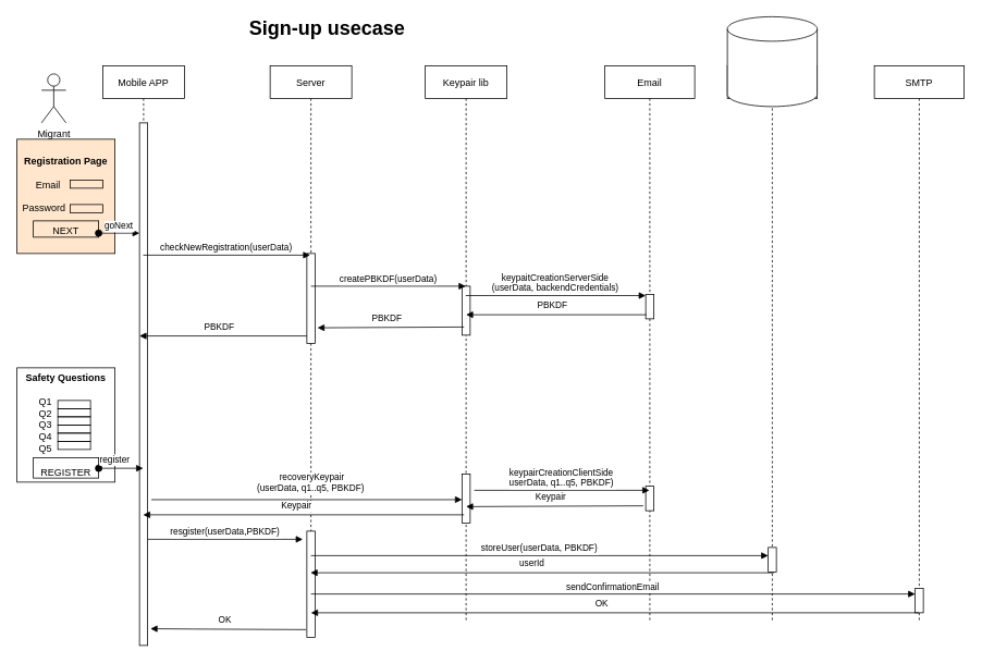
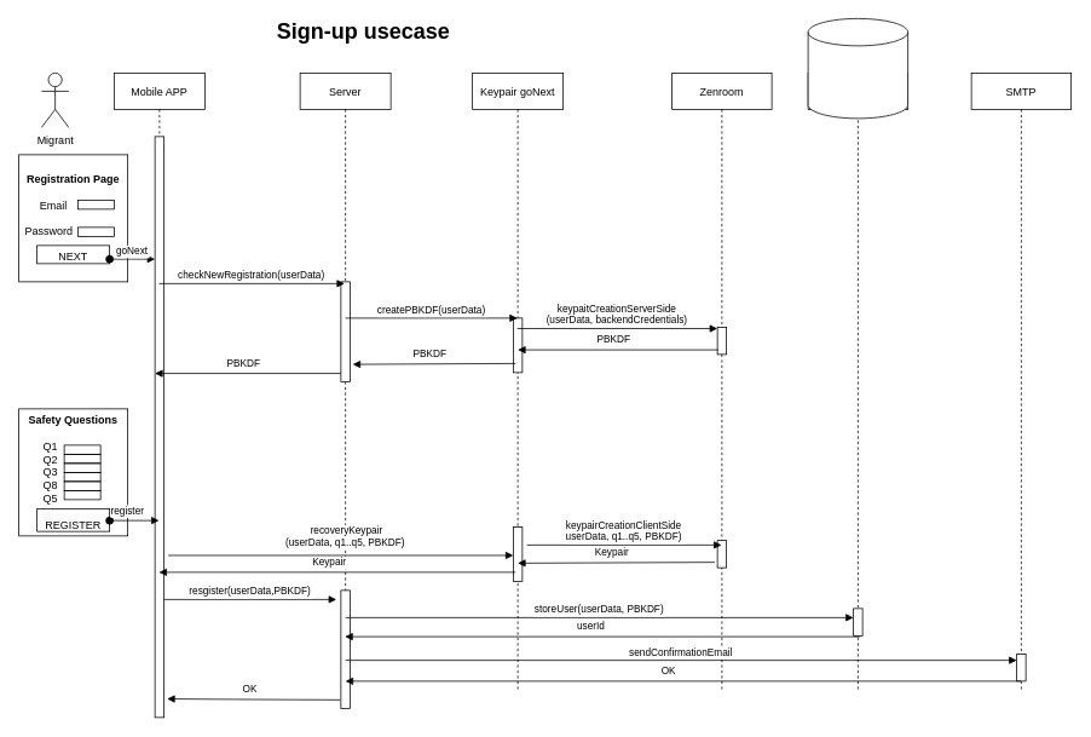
  <mxCell id="0" />
  <mxCell id="1" parent="0" />
  <mxCell id="2" value="Mobile APP" style="shape=umlLifeline;perimeter=lifelinePerimeter;container=1;collapsible=0;recursiveResize=0;rounded=0;shadow=0;strokeWidth=1;" parent="1" vertex="1"><mxGeometry x="125" y="80" width="100" height="710" as="geometry" /></mxCell>
  <mxCell id="3" value="" style="points=[];perimeter=orthogonalPerimeter;rounded=0;shadow=0;strokeWidth=1;" parent="2" vertex="1"><mxGeometry x="45" y="70" width="10" height="640" as="geometry" /></mxCell>
  <mxCell id="4" value="Server" style="shape=umlLifeline;perimeter=lifelinePerimeter;container=1;collapsible=0;recursiveResize=0;rounded=0;shadow=0;strokeWidth=1;" parent="1" vertex="1"><mxGeometry x="330" y="80" width="100" height="700" as="geometry" /></mxCell>
  <mxCell id="5" value="" style="points=[];perimeter=orthogonalPerimeter;rounded=0;shadow=0;strokeWidth=1;" parent="4" vertex="1"><mxGeometry x="45" y="230" width="10" height="110" as="geometry" /></mxCell>
  <mxCell id="6" value="" style="points=[];perimeter=orthogonalPerimeter;rounded=0;shadow=0;strokeWidth=1;" parent="4" vertex="1"><mxGeometry x="45" y="570" width="10" height="130" as="geometry" /></mxCell>
  <mxCell id="7" value="checkNewRegistration(userData)" style="verticalAlign=bottom;endArrow=block;shadow=0;strokeWidth=1;entryX=0.4;entryY=0.018;entryDx=0;entryDy=0;entryPerimeter=0;" parent="1" source="2" target="5" edge="1"><mxGeometry relative="1" as="geometry"><mxPoint x="280" y="160" as="sourcePoint" /></mxGeometry></mxCell>
- <mxCell id="8" value="Migrant" style="shape=umlActor;verticalLabelPosition=bottom;verticalAlign=top;html=1;outlineConnect=0;" parent="1" vertex="1"><mxGeometry x="50" y="90" width="30" height="60" as="geometry" /></mxCell>
- <mxCell id="9" value="Keypair lib" style="shape=umlLifeline;perimeter=lifelinePerimeter;container=1;collapsible=0;recursiveResize=0;rounded=0;shadow=0;strokeWidth=1;" parent="1" vertex="1"><mxGeometry x="520" y="80" width="100" height="680" as="geometry" /></mxCell>
+ <mxCell id="8" value="Migrant" style="shape=umlActor;verticalLabelPosition=bottom;verticalAlign=top;html=1;outlineConnect=0;" parent="1" vertex="1"><mxGeometry x="45" y="80" width="30" height="60" as="geometry" /></mxCell>
+ <mxCell id="9" value="Keypair goNext" style="shape=umlLifeline;perimeter=lifelinePerimeter;container=1;collapsible=0;recursiveResize=0;rounded=0;shadow=0;strokeWidth=1;" parent="1" vertex="1"><mxGeometry x="520" y="80" width="100" height="680" as="geometry" /></mxCell>
  <mxCell id="10" value="" style="points=[];perimeter=orthogonalPerimeter;rounded=0;shadow=0;strokeWidth=1;" parent="9" vertex="1"><mxGeometry x="45" y="270" width="10" height="60" as="geometry" /></mxCell>
  <mxCell id="11" value="" style="points=[];perimeter=orthogonalPerimeter;rounded=0;shadow=0;strokeWidth=1;" parent="9" vertex="1"><mxGeometry x="45" y="500" width="10" height="60" as="geometry" /></mxCell>
- <mxCell id="12" value="Email" style="shape=umlLifeline;perimeter=lifelinePerimeter;container=1;collapsible=0;recursiveResize=0;rounded=0;shadow=0;strokeWidth=1;" parent="1" vertex="1"><mxGeometry x="740" y="80" width="110" height="680" as="geometry" /></mxCell>
+ <mxCell id="12" value="Zenroom" style="shape=umlLifeline;perimeter=lifelinePerimeter;container=1;collapsible=0;recursiveResize=0;rounded=0;shadow=0;strokeWidth=1;" parent="1" vertex="1"><mxGeometry x="740" y="80" width="110" height="680" as="geometry" /></mxCell>
  <mxCell id="13" value="" style="points=[];perimeter=orthogonalPerimeter;rounded=0;shadow=0;strokeWidth=1;" parent="12" vertex="1"><mxGeometry x="50" y="280" width="10" height="30" as="geometry" /></mxCell>
  <mxCell id="14" value="" style="points=[];perimeter=orthogonalPerimeter;rounded=0;shadow=0;strokeWidth=1;" parent="12" vertex="1"><mxGeometry x="50" y="515" width="10" height="30" as="geometry" /></mxCell>
- <mxCell id="15" value="&lt;b&gt;Registration Page&lt;/b&gt;&lt;br&gt;&lt;br&gt;Email&amp;nbsp; &amp;nbsp; &amp;nbsp; &amp;nbsp; &amp;nbsp; &amp;nbsp; &amp;nbsp;&lt;br&gt;&lt;br&gt;Password&amp;nbsp; &amp;nbsp; &amp;nbsp; &amp;nbsp; &amp;nbsp; &amp;nbsp; &amp;nbsp; &amp;nbsp;&amp;nbsp;&lt;br&gt;&lt;br&gt;NEXT" style="rounded=0;whiteSpace=wrap;html=1;fillColor=#ffe6cc;" parent="1" vertex="1"><mxGeometry x="20" y="170" width="120" height="140" as="geometry" /></mxCell>
+ <mxCell id="15" value="&lt;b&gt;Registration Page&lt;/b&gt;&lt;br&gt;&lt;br&gt;Email&amp;nbsp; &amp;nbsp; &amp;nbsp; &amp;nbsp; &amp;nbsp; &amp;nbsp; &amp;nbsp;&lt;br&gt;&lt;br&gt;Password&amp;nbsp; &amp;nbsp; &amp;nbsp; &amp;nbsp; &amp;nbsp; &amp;nbsp; &amp;nbsp; &amp;nbsp;&amp;nbsp;&lt;br&gt;&lt;br&gt;NEXT" style="rounded=0;whiteSpace=wrap;html=1;" parent="1" vertex="1"><mxGeometry x="20" y="170" width="120" height="140" as="geometry" /></mxCell>
  <mxCell id="16" value="" style="rounded=0;whiteSpace=wrap;html=1;fillColor=none;" parent="1" vertex="1"><mxGeometry x="40" y="270" width="80" height="20" as="geometry" /></mxCell>
  <mxCell id="17" value="" style="rounded=0;whiteSpace=wrap;html=1;fillColor=none;" parent="1" vertex="1"><mxGeometry x="85" y="220" width="40" height="10" as="geometry" /></mxCell>
  <mxCell id="18" value="" style="rounded=0;whiteSpace=wrap;html=1;fillColor=none;" parent="1" vertex="1"><mxGeometry x="85" y="250" width="40" height="10" as="geometry" /></mxCell>
  <mxCell id="19" value="goNext" style="verticalAlign=bottom;startArrow=oval;endArrow=block;startSize=8;shadow=0;strokeWidth=1;exitX=1;exitY=0.75;exitDx=0;exitDy=0;" parent="1" source="16" target="3" edge="1"><mxGeometry relative="1" as="geometry"><mxPoint x="0" y="150" as="sourcePoint" /></mxGeometry></mxCell>
  <mxCell id="20" value="createPBKDF(userData)" style="verticalAlign=bottom;endArrow=block;shadow=0;strokeWidth=1;" parent="1" target="9" edge="1"><mxGeometry relative="1" as="geometry"><mxPoint x="380" y="350" as="sourcePoint" /><mxPoint x="389.5" y="328.91" as="targetPoint" /></mxGeometry></mxCell>
  <mxCell id="21" value="keypaitCreationServerSide&#10;(userData, backendCredentials)" style="verticalAlign=bottom;endArrow=block;shadow=0;strokeWidth=1;entryX=0;entryY=0.05;entryDx=0;entryDy=0;entryPerimeter=0;" parent="1" source="9" target="13" edge="1"><mxGeometry relative="1" as="geometry"><mxPoint x="380" y="419.5" as="sourcePoint" /><mxPoint x="569.5" y="419.5" as="targetPoint" /></mxGeometry></mxCell>
  <mxCell id="22" value="PBKDF" style="verticalAlign=bottom;endArrow=block;shadow=0;strokeWidth=1;exitX=0.1;exitY=0.833;exitDx=0;exitDy=0;exitPerimeter=0;entryX=0.5;entryY=0.583;entryDx=0;entryDy=0;entryPerimeter=0;" parent="1" source="13" target="10" edge="1"><mxGeometry x="0.042" y="-2" relative="1" as="geometry"><mxPoint x="801" y="384" as="sourcePoint" /><mxPoint x="580" y="385" as="targetPoint" /><mxPoint as="offset" /></mxGeometry></mxCell>
  <mxCell id="23" value="PBKDF" style="verticalAlign=bottom;endArrow=block;shadow=0;strokeWidth=1;exitX=0.47;exitY=0.447;exitDx=0;exitDy=0;exitPerimeter=0;entryX=1.3;entryY=0.827;entryDx=0;entryDy=0;entryPerimeter=0;" parent="1" target="5" edge="1"><mxGeometry x="0.042" y="-2" relative="1" as="geometry"><mxPoint x="567.5" y="400" as="sourcePoint" /><mxPoint x="360" y="400" as="targetPoint" /><mxPoint as="offset" /></mxGeometry></mxCell>
- <mxCell id="24" value="&lt;b&gt;Safety Questions&lt;br&gt;&lt;br&gt;&lt;/b&gt;Q1&amp;nbsp; &amp;nbsp; &amp;nbsp; &amp;nbsp; &amp;nbsp; &amp;nbsp; &amp;nbsp; &amp;nbsp;&lt;br&gt;Q2&amp;nbsp; &amp;nbsp; &amp;nbsp; &amp;nbsp; &amp;nbsp; &amp;nbsp; &amp;nbsp; &amp;nbsp;&lt;br&gt;Q3&amp;nbsp; &amp;nbsp; &amp;nbsp; &amp;nbsp; &amp;nbsp; &amp;nbsp; &amp;nbsp; &amp;nbsp;&lt;br&gt;Q4&amp;nbsp; &amp;nbsp; &amp;nbsp; &amp;nbsp; &amp;nbsp; &amp;nbsp; &amp;nbsp; &amp;nbsp;&lt;br&gt;Q5&amp;nbsp; &amp;nbsp; &amp;nbsp; &amp;nbsp; &amp;nbsp; &amp;nbsp; &amp;nbsp; &amp;nbsp;&lt;br&gt;&lt;br&gt;REGISTER" style="rounded=0;whiteSpace=wrap;html=1;" parent="1" vertex="1"><mxGeometry x="20" y="450" width="120" height="140" as="geometry" /></mxCell>
+ <mxCell id="24" value="&lt;b&gt;Safety Questions&lt;br&gt;&lt;br&gt;&lt;/b&gt;Q1&amp;nbsp; &amp;nbsp; &amp;nbsp; &amp;nbsp; &amp;nbsp; &amp;nbsp; &amp;nbsp; &amp;nbsp;&lt;br&gt;Q2&amp;nbsp; &amp;nbsp; &amp;nbsp; &amp;nbsp; &amp;nbsp; &amp;nbsp; &amp;nbsp; &amp;nbsp;&lt;br&gt;Q3&amp;nbsp; &amp;nbsp; &amp;nbsp; &amp;nbsp; &amp;nbsp; &amp;nbsp; &amp;nbsp; &amp;nbsp;&lt;br&gt;Q8&amp;nbsp; &amp;nbsp; &amp;nbsp; &amp;nbsp; &amp;nbsp; &amp;nbsp; &amp;nbsp; &amp;nbsp;&lt;br&gt;Q5&amp;nbsp; &amp;nbsp; &amp;nbsp; &amp;nbsp; &amp;nbsp; &amp;nbsp; &amp;nbsp; &amp;nbsp;&lt;br&gt;&lt;br&gt;REGISTER" style="rounded=0;whiteSpace=wrap;html=1;" parent="1" vertex="1"><mxGeometry x="20" y="450" width="120" height="140" as="geometry" /></mxCell>
  <mxCell id="25" value="" style="rounded=0;whiteSpace=wrap;html=1;fillColor=none;" parent="1" vertex="1"><mxGeometry x="40" y="560" width="80" height="25" as="geometry" /></mxCell>
  <mxCell id="26" value="" style="rounded=0;whiteSpace=wrap;html=1;fillColor=none;" parent="1" vertex="1"><mxGeometry x="70" y="490" width="40" height="10" as="geometry" /></mxCell>
  <mxCell id="27" value="" style="rounded=0;whiteSpace=wrap;html=1;fillColor=none;" parent="1" vertex="1"><mxGeometry x="70" y="500" width="40" height="10" as="geometry" /></mxCell>
  <mxCell id="28" value="" style="rounded=0;whiteSpace=wrap;html=1;fillColor=none;" parent="1" vertex="1"><mxGeometry x="70" y="510" width="40" height="10" as="geometry" /></mxCell>
  <mxCell id="29" value="" style="rounded=0;whiteSpace=wrap;html=1;fillColor=none;" parent="1" vertex="1"><mxGeometry x="70" y="520" width="40" height="10" as="geometry" /></mxCell>
  <mxCell id="30" value="" style="rounded=0;whiteSpace=wrap;html=1;fillColor=none;" parent="1" vertex="1"><mxGeometry x="70" y="530" width="40" height="10" as="geometry" /></mxCell>
  <mxCell id="31" value="" style="rounded=0;whiteSpace=wrap;html=1;fillColor=none;" parent="1" vertex="1"><mxGeometry x="70" y="540" width="40" height="10" as="geometry" /></mxCell>
  <mxCell id="32" value="register" style="verticalAlign=bottom;startArrow=oval;endArrow=block;startSize=8;shadow=0;strokeWidth=1;" parent="1" target="2" edge="1"><mxGeometry x="-0.266" y="3" relative="1" as="geometry"><mxPoint x="120" y="573" as="sourcePoint" /><mxPoint x="180" y="295" as="targetPoint" /><mxPoint y="1" as="offset" /></mxGeometry></mxCell>
  <mxCell id="33" value="recoveryKeypair&#10;(userData, q1..q5, PBKDF) " style="verticalAlign=bottom;endArrow=block;shadow=0;strokeWidth=1;exitX=1.459;exitY=0.721;exitDx=0;exitDy=0;exitPerimeter=0;" parent="1" source="3" target="11" edge="1"><mxGeometry x="0.037" y="5" relative="1" as="geometry"><mxPoint x="184.5" y="321.98" as="sourcePoint" /><mxPoint x="566" y="583" as="targetPoint" /><mxPoint as="offset" /></mxGeometry></mxCell>
  <mxCell id="34" value="keypairCreationClientSide&#10;userData, q1..q5, PBKDF)" style="verticalAlign=bottom;endArrow=block;shadow=0;strokeWidth=1;" parent="1" target="12" edge="1"><mxGeometry relative="1" as="geometry"><mxPoint x="580" y="600" as="sourcePoint" /><mxPoint x="770" y="600" as="targetPoint" /></mxGeometry></mxCell>
  <mxCell id="35" value="Keypair" style="verticalAlign=bottom;endArrow=block;shadow=0;strokeWidth=1;exitX=-0.3;exitY=0.8;exitDx=0;exitDy=0;exitPerimeter=0;" parent="1" source="14" edge="1"><mxGeometry x="0.042" y="-2" relative="1" as="geometry"><mxPoint x="777.5" y="620" as="sourcePoint" /><mxPoint x="570" y="620" as="targetPoint" /><mxPoint as="offset" /></mxGeometry></mxCell>
  <mxCell id="36" value="Keypair" style="verticalAlign=bottom;endArrow=block;shadow=0;strokeWidth=1;exitX=0.47;exitY=0.447;exitDx=0;exitDy=0;exitPerimeter=0;" parent="1" target="2" edge="1"><mxGeometry x="0.042" y="-2" relative="1" as="geometry"><mxPoint x="567.5" y="630" as="sourcePoint" /><mxPoint x="360" y="630" as="targetPoint" /><mxPoint as="offset" /></mxGeometry></mxCell>
  <mxCell id="37" value="" style="shape=umlLifeline;perimeter=lifelinePerimeter;container=1;collapsible=0;recursiveResize=0;rounded=0;shadow=0;strokeWidth=1;fillColor=none;" parent="1" vertex="1"><mxGeometry x="890" y="80" width="110" height="680" as="geometry" /></mxCell>
  <mxCell id="38" value="" style="points=[];perimeter=orthogonalPerimeter;rounded=0;shadow=0;strokeWidth=1;" parent="37" vertex="1"><mxGeometry x="50" y="590" width="10" height="30" as="geometry" /></mxCell>
  <mxCell id="39" value="" style="shape=cylinder3;whiteSpace=wrap;html=1;boundedLbl=1;backgroundOutline=1;size=15;" parent="37" vertex="1"><mxGeometry y="-60" width="110" height="110" as="geometry" /></mxCell>
  <mxCell id="40" value="resgister(userData,PBKDF)" style="verticalAlign=bottom;endArrow=block;shadow=0;strokeWidth=1;exitX=1.5;exitY=0.838;exitDx=0;exitDy=0;exitPerimeter=0;" parent="1" edge="1"><mxGeometry relative="1" as="geometry"><mxPoint x="180" y="660" as="sourcePoint" /><mxPoint x="370" y="660" as="targetPoint" /></mxGeometry></mxCell>
  <mxCell id="41" value="storeUser(userData, PBKDF)" style="verticalAlign=bottom;endArrow=block;shadow=0;strokeWidth=1;" parent="1" target="38" edge="1"><mxGeometry relative="1" as="geometry"><mxPoint x="380" y="680" as="sourcePoint" /><mxPoint x="569.5" y="680" as="targetPoint" /></mxGeometry></mxCell>
  <mxCell id="42" value="userId" style="verticalAlign=bottom;endArrow=block;shadow=0;strokeWidth=1;exitX=0.7;exitY=1.033;exitDx=0;exitDy=0;exitPerimeter=0;" parent="1" source="38" target="4" edge="1"><mxGeometry x="0.042" y="-2" relative="1" as="geometry"><mxPoint x="807" y="629" as="sourcePoint" /><mxPoint x="580" y="630" as="targetPoint" /><mxPoint as="offset" /></mxGeometry></mxCell>
  <mxCell id="43" value="PBKDF" style="verticalAlign=bottom;endArrow=block;shadow=0;strokeWidth=1;entryX=1.3;entryY=0.827;entryDx=0;entryDy=0;entryPerimeter=0;" parent="1" source="5" edge="1"><mxGeometry x="0.042" y="-2" relative="1" as="geometry"><mxPoint x="349.5" y="410" as="sourcePoint" /><mxPoint x="170" y="410.97" as="targetPoint" /><mxPoint as="offset" /></mxGeometry></mxCell>
  <mxCell id="44" value="&lt;font style=&quot;font-size: 24px&quot;&gt;&lt;b&gt;Sign-up usecase&lt;/b&gt;&lt;/font&gt;" style="text;html=1;strokeColor=none;fillColor=none;align=center;verticalAlign=middle;whiteSpace=wrap;rounded=0;" parent="1" vertex="1"><mxGeometry x="150" y="25" width="500" height="20" as="geometry" /></mxCell>
  <mxCell id="45" value="SMTP" style="shape=umlLifeline;perimeter=lifelinePerimeter;container=1;collapsible=0;recursiveResize=0;rounded=0;shadow=0;strokeWidth=1;" parent="1" vertex="1"><mxGeometry x="1070" y="80" width="110" height="680" as="geometry" /></mxCell>
  <mxCell id="46" value="" style="points=[];perimeter=orthogonalPerimeter;rounded=0;shadow=0;strokeWidth=1;" parent="45" vertex="1"><mxGeometry x="50" y="640" width="10" height="30" as="geometry" /></mxCell>
  <mxCell id="47" value="sendConfirmationEmail" style="verticalAlign=bottom;endArrow=block;shadow=0;strokeWidth=1;" parent="1" edge="1"><mxGeometry relative="1" as="geometry"><mxPoint x="380" y="727" as="sourcePoint" /><mxPoint x="1120" y="727" as="targetPoint" /></mxGeometry></mxCell>
  <mxCell id="48" value="OK" style="verticalAlign=bottom;endArrow=block;shadow=0;strokeWidth=1;entryX=1.341;entryY=0.968;entryDx=0;entryDy=0;entryPerimeter=0;exitX=-0.1;exitY=0.928;exitDx=0;exitDy=0;exitPerimeter=0;" parent="1" source="6" target="3" edge="1"><mxGeometry x="0.042" y="-2" relative="1" as="geometry"><mxPoint x="370" y="770" as="sourcePoint" /><mxPoint x="180.004" y="770" as="targetPoint" /><mxPoint as="offset" /><Array as="points"><mxPoint x="245.68" y="770" /></Array></mxGeometry></mxCell>
  <mxCell id="49" value="OK" style="verticalAlign=bottom;endArrow=block;shadow=0;strokeWidth=1;" parent="1" source="45" edge="1"><mxGeometry x="0.042" y="-2" relative="1" as="geometry"><mxPoint x="947.68" y="750" as="sourcePoint" /><mxPoint x="380.004" y="750" as="targetPoint" /><mxPoint as="offset" /></mxGeometry></mxCell>
